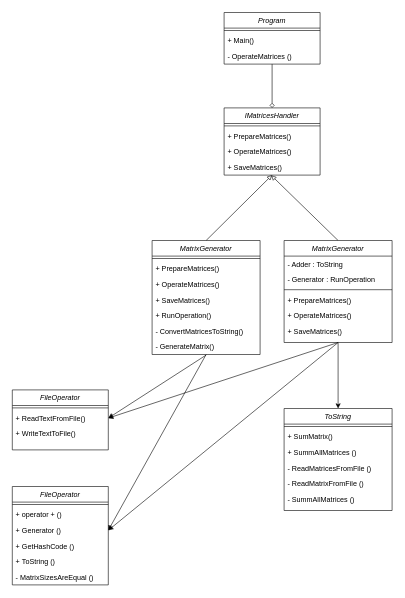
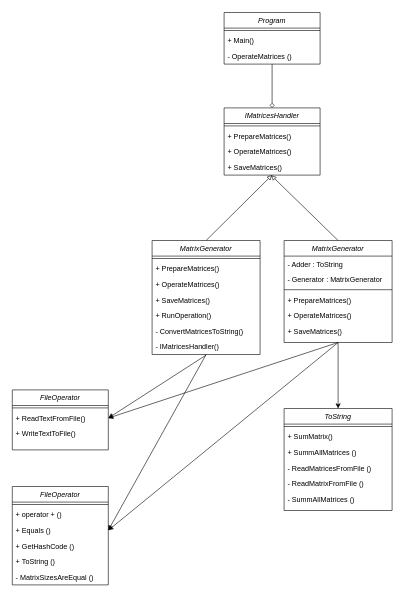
  <mxCell id="0" />
  <mxCell id="1" parent="0" />
  <mxCell id="2" style="edgeStyle=orthogonalEdgeStyle;rounded=0;orthogonalLoop=1;jettySize=auto;html=1;entryX=0.5;entryY=0;entryDx=0;entryDy=0;endArrow=diamond;endFill=0;" parent="1" source="51" target="15" edge="1"><mxGeometry relative="1" as="geometry" /></mxCell>
  <mxCell id="3" style="rounded=0;orthogonalLoop=1;jettySize=auto;html=1;entryX=0.5;entryY=0.998;entryDx=0;entryDy=0;entryPerimeter=0;endArrow=block;endFill=0;exitX=0.5;exitY=0;exitDx=0;exitDy=0;" edge="1" parent="1" source="6" target="19"><mxGeometry relative="1" as="geometry" /></mxCell>
  <mxCell id="4" style="edgeStyle=none;rounded=0;orthogonalLoop=1;jettySize=auto;html=1;entryX=1;entryY=0.5;entryDx=0;entryDy=0;endArrow=classic;endFill=1;" edge="1" parent="1" target="42"><mxGeometry relative="1" as="geometry"><mxPoint x="343" y="591" as="sourcePoint" /></mxGeometry></mxCell>
  <mxCell id="5" style="edgeStyle=none;rounded=0;orthogonalLoop=1;jettySize=auto;html=1;endArrow=classic;endFill=1;entryX=1;entryY=0.5;entryDx=0;entryDy=0;exitX=0.5;exitY=1;exitDx=0;exitDy=0;" edge="1" parent="1" source="6" target="36"><mxGeometry relative="1" as="geometry"><mxPoint x="203" y="830" as="targetPoint" /></mxGeometry></mxCell>
  <mxCell id="6" value="MatrixGenerator" style="swimlane;fontStyle=2;align=center;verticalAlign=top;childLayout=stackLayout;horizontal=1;startSize=26;horizontalStack=0;resizeParent=1;resizeLast=0;collapsible=1;marginBottom=0;rounded=0;shadow=0;strokeWidth=1;" vertex="1" parent="1"><mxGeometry x="253" y="400" width="180" height="190" as="geometry"><mxRectangle x="230" y="140" width="160" height="26" as="alternateBounds" /></mxGeometry></mxCell>
  <mxCell id="7" value="" style="line;html=1;strokeWidth=1;align=left;verticalAlign=middle;spacingTop=-1;spacingLeft=3;spacingRight=3;rotatable=0;labelPosition=right;points=[];portConstraint=eastwest;" vertex="1" parent="6"><mxGeometry y="26" width="180" height="8" as="geometry" /></mxCell>
  <mxCell id="8" value="+ PrepareMatrices()" style="text;align=left;verticalAlign=top;spacingLeft=4;spacingRight=4;overflow=hidden;rotatable=0;points=[[0,0.5],[1,0.5]];portConstraint=eastwest;" vertex="1" parent="6"><mxGeometry y="34" width="180" height="26" as="geometry" /></mxCell>
  <mxCell id="9" value="+ OperateMatrices()" style="text;align=left;verticalAlign=top;spacingLeft=4;spacingRight=4;overflow=hidden;rotatable=0;points=[[0,0.5],[1,0.5]];portConstraint=eastwest;" vertex="1" parent="6"><mxGeometry y="60" width="180" height="26" as="geometry" /></mxCell>
  <mxCell id="10" value="+ SaveMatrices()" style="text;align=left;verticalAlign=top;spacingLeft=4;spacingRight=4;overflow=hidden;rotatable=0;points=[[0,0.5],[1,0.5]];portConstraint=eastwest;" vertex="1" parent="6"><mxGeometry y="86" width="180" height="26" as="geometry" /></mxCell>
  <mxCell id="11" value="+ RunOperation()" style="text;align=left;verticalAlign=top;spacingLeft=4;spacingRight=4;overflow=hidden;rotatable=0;points=[[0,0.5],[1,0.5]];portConstraint=eastwest;" vertex="1" parent="6"><mxGeometry y="112" width="180" height="26" as="geometry" /></mxCell>
  <mxCell id="12" value="- ConvertMatricesToString()" style="text;align=left;verticalAlign=top;spacingLeft=4;spacingRight=4;overflow=hidden;rotatable=0;points=[[0,0.5],[1,0.5]];portConstraint=eastwest;" vertex="1" parent="6"><mxGeometry y="138" width="180" height="26" as="geometry" /></mxCell>
- <mxCell id="13" value="- GenerateMatrix()" style="text;align=left;verticalAlign=top;spacingLeft=4;spacingRight=4;overflow=hidden;rotatable=0;points=[[0,0.5],[1,0.5]];portConstraint=eastwest;" vertex="1" parent="6"><mxGeometry y="164" width="180" height="26" as="geometry" /></mxCell>
+ <mxCell id="13" value="- IMatricesHandler()" style="text;align=left;verticalAlign=top;spacingLeft=4;spacingRight=4;overflow=hidden;rotatable=0;points=[[0,0.5],[1,0.5]];portConstraint=eastwest;" vertex="1" parent="6"><mxGeometry y="164" width="180" height="26" as="geometry" /></mxCell>
  <mxCell id="14" style="edgeStyle=none;rounded=0;orthogonalLoop=1;jettySize=auto;html=1;entryX=0.491;entryY=1.016;entryDx=0;entryDy=0;entryPerimeter=0;endArrow=block;endFill=0;exitX=0.5;exitY=0;exitDx=0;exitDy=0;" edge="1" parent="1" source="22" target="19"><mxGeometry relative="1" as="geometry" /></mxCell>
  <mxCell id="15" value="IMatricesHandler" style="swimlane;fontStyle=2;align=center;verticalAlign=top;childLayout=stackLayout;horizontal=1;startSize=26;horizontalStack=0;resizeParent=1;resizeLast=0;collapsible=1;marginBottom=0;rounded=0;shadow=0;strokeWidth=1;" parent="1" vertex="1"><mxGeometry x="373" y="179" width="160" height="112" as="geometry"><mxRectangle x="230" y="140" width="160" height="26" as="alternateBounds" /></mxGeometry></mxCell>
  <mxCell id="16" value="" style="line;html=1;strokeWidth=1;align=left;verticalAlign=middle;spacingTop=-1;spacingLeft=3;spacingRight=3;rotatable=0;labelPosition=right;points=[];portConstraint=eastwest;" parent="15" vertex="1"><mxGeometry y="26" width="160" height="8" as="geometry" /></mxCell>
  <mxCell id="17" value="+ PrepareMatrices()" style="text;align=left;verticalAlign=top;spacingLeft=4;spacingRight=4;overflow=hidden;rotatable=0;points=[[0,0.5],[1,0.5]];portConstraint=eastwest;" parent="15" vertex="1"><mxGeometry y="34" width="160" height="26" as="geometry" /></mxCell>
  <mxCell id="18" value="+ OperateMatrices()" style="text;align=left;verticalAlign=top;spacingLeft=4;spacingRight=4;overflow=hidden;rotatable=0;points=[[0,0.5],[1,0.5]];portConstraint=eastwest;" parent="15" vertex="1"><mxGeometry y="60" width="160" height="26" as="geometry" /></mxCell>
  <mxCell id="19" value="+ SaveMatrices()" style="text;align=left;verticalAlign=top;spacingLeft=4;spacingRight=4;overflow=hidden;rotatable=0;points=[[0,0.5],[1,0.5]];portConstraint=eastwest;" vertex="1" parent="15"><mxGeometry y="86" width="160" height="26" as="geometry" /></mxCell>
  <mxCell id="20" style="edgeStyle=none;rounded=0;orthogonalLoop=1;jettySize=auto;html=1;endArrow=classic;endFill=1;exitX=0.5;exitY=1;exitDx=0;exitDy=0;entryX=1;entryY=0.5;entryDx=0;entryDy=0;" edge="1" parent="1" source="22" target="42"><mxGeometry relative="1" as="geometry"><mxPoint x="273" y="650" as="targetPoint" /></mxGeometry></mxCell>
  <mxCell id="21" style="edgeStyle=none;rounded=0;orthogonalLoop=1;jettySize=auto;html=1;endArrow=classic;endFill=1;entryX=1;entryY=0.5;entryDx=0;entryDy=0;exitX=0.5;exitY=1;exitDx=0;exitDy=0;" edge="1" parent="1" source="22" target="36"><mxGeometry relative="1" as="geometry"><mxPoint x="203" y="860" as="targetPoint" /></mxGeometry></mxCell>
  <mxCell id="22" value="MatrixGenerator" style="swimlane;fontStyle=2;align=center;verticalAlign=top;childLayout=stackLayout;horizontal=1;startSize=26;horizontalStack=0;resizeParent=1;resizeLast=0;collapsible=1;marginBottom=0;rounded=0;shadow=0;strokeWidth=1;" vertex="1" parent="1"><mxGeometry x="473" y="400" width="180" height="170" as="geometry"><mxRectangle x="230" y="140" width="160" height="26" as="alternateBounds" /></mxGeometry></mxCell>
  <mxCell id="23" value="- Adder : ToString" style="text;align=left;verticalAlign=top;spacingLeft=4;spacingRight=4;overflow=hidden;rotatable=0;points=[[0,0.5],[1,0.5]];portConstraint=eastwest;" vertex="1" parent="22"><mxGeometry y="26" width="180" height="26" as="geometry" /></mxCell>
- <mxCell id="24" value="- Generator : RunOperation" style="text;align=left;verticalAlign=top;spacingLeft=4;spacingRight=4;overflow=hidden;rotatable=0;points=[[0,0.5],[1,0.5]];portConstraint=eastwest;" vertex="1" parent="22"><mxGeometry y="52" width="180" height="26" as="geometry" /></mxCell>
+ <mxCell id="24" value="- Generator : MatrixGenerator" style="text;align=left;verticalAlign=top;spacingLeft=4;spacingRight=4;overflow=hidden;rotatable=0;points=[[0,0.5],[1,0.5]];portConstraint=eastwest;" vertex="1" parent="22"><mxGeometry y="52" width="180" height="26" as="geometry" /></mxCell>
  <mxCell id="25" value="" style="line;html=1;strokeWidth=1;align=left;verticalAlign=middle;spacingTop=-1;spacingLeft=3;spacingRight=3;rotatable=0;labelPosition=right;points=[];portConstraint=eastwest;" vertex="1" parent="22"><mxGeometry y="78" width="180" height="8" as="geometry" /></mxCell>
  <mxCell id="26" value="+ PrepareMatrices()" style="text;align=left;verticalAlign=top;spacingLeft=4;spacingRight=4;overflow=hidden;rotatable=0;points=[[0,0.5],[1,0.5]];portConstraint=eastwest;" vertex="1" parent="22"><mxGeometry y="86" width="180" height="26" as="geometry" /></mxCell>
  <mxCell id="27" value="+ OperateMatrices()" style="text;align=left;verticalAlign=top;spacingLeft=4;spacingRight=4;overflow=hidden;rotatable=0;points=[[0,0.5],[1,0.5]];portConstraint=eastwest;" vertex="1" parent="22"><mxGeometry y="112" width="180" height="26" as="geometry" /></mxCell>
  <mxCell id="28" value="+ SaveMatrices()" style="text;align=left;verticalAlign=top;spacingLeft=4;spacingRight=4;overflow=hidden;rotatable=0;points=[[0,0.5],[1,0.5]];portConstraint=eastwest;" vertex="1" parent="22"><mxGeometry y="138" width="180" height="26" as="geometry" /></mxCell>
  <mxCell id="29" style="edgeStyle=none;rounded=0;orthogonalLoop=1;jettySize=auto;html=1;endArrow=classic;endFill=1;exitX=0.5;exitY=1;exitDx=0;exitDy=0;" edge="1" parent="1" source="22" target="44"><mxGeometry relative="1" as="geometry" /></mxCell>
  <mxCell id="30" value="" style="group" vertex="1" connectable="0" parent="1"><mxGeometry x="20" y="810" width="160" height="164" as="geometry" /></mxCell>
  <mxCell id="31" value="" style="group" vertex="1" connectable="0" parent="30"><mxGeometry width="160" height="164" as="geometry" /></mxCell>
  <mxCell id="32" value="" style="group" vertex="1" connectable="0" parent="31"><mxGeometry width="160" height="164" as="geometry" /></mxCell>
  <mxCell id="33" value="FileOperator" style="swimlane;fontStyle=2;align=center;verticalAlign=top;childLayout=stackLayout;horizontal=1;startSize=26;horizontalStack=0;resizeParent=1;resizeLast=0;collapsible=1;marginBottom=0;rounded=0;shadow=0;strokeWidth=1;" vertex="1" parent="32"><mxGeometry width="160" height="164" as="geometry"><mxRectangle x="230" y="140" width="160" height="26" as="alternateBounds" /></mxGeometry></mxCell>
  <mxCell id="34" value="" style="line;html=1;strokeWidth=1;align=left;verticalAlign=middle;spacingTop=-1;spacingLeft=3;spacingRight=3;rotatable=0;labelPosition=right;points=[];portConstraint=eastwest;" vertex="1" parent="33"><mxGeometry y="26" width="160" height="8" as="geometry" /></mxCell>
  <mxCell id="35" value="+ operator + ()" style="text;align=left;verticalAlign=top;spacingLeft=4;spacingRight=4;overflow=hidden;rotatable=0;points=[[0,0.5],[1,0.5]];portConstraint=eastwest;" vertex="1" parent="33"><mxGeometry y="34" width="160" height="26" as="geometry" /></mxCell>
- <mxCell id="36" value="+ Generator ()" style="text;align=left;verticalAlign=top;spacingLeft=4;spacingRight=4;overflow=hidden;rotatable=0;points=[[0,0.5],[1,0.5]];portConstraint=eastwest;" vertex="1" parent="33"><mxGeometry y="60" width="160" height="26" as="geometry" /></mxCell>
+ <mxCell id="36" value="+ Equals ()" style="text;align=left;verticalAlign=top;spacingLeft=4;spacingRight=4;overflow=hidden;rotatable=0;points=[[0,0.5],[1,0.5]];portConstraint=eastwest;" vertex="1" parent="33"><mxGeometry y="60" width="160" height="26" as="geometry" /></mxCell>
  <mxCell id="37" value="+ GetHashCode ()" style="text;align=left;verticalAlign=top;spacingLeft=4;spacingRight=4;overflow=hidden;rotatable=0;points=[[0,0.5],[1,0.5]];portConstraint=eastwest;" vertex="1" parent="33"><mxGeometry y="86" width="160" height="26" as="geometry" /></mxCell>
  <mxCell id="38" value="+ ToString ()" style="text;align=left;verticalAlign=top;spacingLeft=4;spacingRight=4;overflow=hidden;rotatable=0;points=[[0,0.5],[1,0.5]];portConstraint=eastwest;" vertex="1" parent="33"><mxGeometry y="112" width="160" height="26" as="geometry" /></mxCell>
  <mxCell id="39" value="- MatrixSizesAreEqual ()" style="text;align=left;verticalAlign=top;spacingLeft=4;spacingRight=4;overflow=hidden;rotatable=0;points=[[0,0.5],[1,0.5]];portConstraint=eastwest;" vertex="1" parent="33"><mxGeometry y="138" width="160" height="26" as="geometry" /></mxCell>
  <mxCell id="40" value="FileOperator" style="swimlane;fontStyle=2;align=center;verticalAlign=top;childLayout=stackLayout;horizontal=1;startSize=26;horizontalStack=0;resizeParent=1;resizeLast=0;collapsible=1;marginBottom=0;rounded=0;shadow=0;strokeWidth=1;" parent="1" vertex="1"><mxGeometry x="20" y="649" width="160" height="100" as="geometry"><mxRectangle x="230" y="140" width="160" height="26" as="alternateBounds" /></mxGeometry></mxCell>
  <mxCell id="41" value="" style="line;html=1;strokeWidth=1;align=left;verticalAlign=middle;spacingTop=-1;spacingLeft=3;spacingRight=3;rotatable=0;labelPosition=right;points=[];portConstraint=eastwest;" parent="40" vertex="1"><mxGeometry y="26" width="160" height="8" as="geometry" /></mxCell>
  <mxCell id="42" value="+ ReadTextFromFile()" style="text;align=left;verticalAlign=top;spacingLeft=4;spacingRight=4;overflow=hidden;rotatable=0;points=[[0,0.5],[1,0.5]];portConstraint=eastwest;" parent="40" vertex="1"><mxGeometry y="34" width="160" height="26" as="geometry" /></mxCell>
  <mxCell id="43" value="+ WriteTextToFile()" style="text;align=left;verticalAlign=top;spacingLeft=4;spacingRight=4;overflow=hidden;rotatable=0;points=[[0,0.5],[1,0.5]];portConstraint=eastwest;" parent="40" vertex="1"><mxGeometry y="60" width="160" height="26" as="geometry" /></mxCell>
  <mxCell id="44" value="ToString" style="swimlane;fontStyle=2;align=center;verticalAlign=top;childLayout=stackLayout;horizontal=1;startSize=26;horizontalStack=0;resizeParent=1;resizeLast=0;collapsible=1;marginBottom=0;rounded=0;shadow=0;strokeWidth=1;" vertex="1" parent="1"><mxGeometry x="473" y="680" width="180" height="170" as="geometry"><mxRectangle x="230" y="140" width="160" height="26" as="alternateBounds" /></mxGeometry></mxCell>
  <mxCell id="45" value="" style="line;html=1;strokeWidth=1;align=left;verticalAlign=middle;spacingTop=-1;spacingLeft=3;spacingRight=3;rotatable=0;labelPosition=right;points=[];portConstraint=eastwest;" vertex="1" parent="44"><mxGeometry y="26" width="180" height="8" as="geometry" /></mxCell>
  <mxCell id="46" value="+ SumMatrix()" style="text;align=left;verticalAlign=top;spacingLeft=4;spacingRight=4;overflow=hidden;rotatable=0;points=[[0,0.5],[1,0.5]];portConstraint=eastwest;" vertex="1" parent="44"><mxGeometry y="34" width="180" height="26" as="geometry" /></mxCell>
  <mxCell id="47" value="+ SummAllMatrices ()" style="text;align=left;verticalAlign=top;spacingLeft=4;spacingRight=4;overflow=hidden;rotatable=0;points=[[0,0.5],[1,0.5]];portConstraint=eastwest;" vertex="1" parent="44"><mxGeometry y="60" width="180" height="26" as="geometry" /></mxCell>
  <mxCell id="48" value="- ReadMatricesFromFile ()" style="text;align=left;verticalAlign=top;spacingLeft=4;spacingRight=4;overflow=hidden;rotatable=0;points=[[0,0.5],[1,0.5]];portConstraint=eastwest;" vertex="1" parent="44"><mxGeometry y="86" width="180" height="26" as="geometry" /></mxCell>
  <mxCell id="49" value="- ReadMatrixFromFile ()" style="text;align=left;verticalAlign=top;spacingLeft=4;spacingRight=4;overflow=hidden;rotatable=0;points=[[0,0.5],[1,0.5]];portConstraint=eastwest;" vertex="1" parent="44"><mxGeometry y="112" width="180" height="26" as="geometry" /></mxCell>
  <mxCell id="50" value="- SummAllMatrices ()" style="text;align=left;verticalAlign=top;spacingLeft=4;spacingRight=4;overflow=hidden;rotatable=0;points=[[0,0.5],[1,0.5]];portConstraint=eastwest;" vertex="1" parent="44"><mxGeometry y="138" width="180" height="26" as="geometry" /></mxCell>
  <mxCell id="51" value="Program" style="swimlane;fontStyle=2;align=center;verticalAlign=top;childLayout=stackLayout;horizontal=1;startSize=26;horizontalStack=0;resizeParent=1;resizeLast=0;collapsible=1;marginBottom=0;rounded=0;shadow=0;strokeWidth=1;" parent="1" vertex="1"><mxGeometry x="373" y="20" width="160" height="86" as="geometry"><mxRectangle x="230" y="140" width="160" height="26" as="alternateBounds" /></mxGeometry></mxCell>
  <mxCell id="52" value="" style="line;html=1;strokeWidth=1;align=left;verticalAlign=middle;spacingTop=-1;spacingLeft=3;spacingRight=3;rotatable=0;labelPosition=right;points=[];portConstraint=eastwest;" parent="51" vertex="1"><mxGeometry y="26" width="160" height="8" as="geometry" /></mxCell>
  <mxCell id="53" value="+ Main()" style="text;align=left;verticalAlign=top;spacingLeft=4;spacingRight=4;overflow=hidden;rotatable=0;points=[[0,0.5],[1,0.5]];portConstraint=eastwest;" parent="51" vertex="1"><mxGeometry y="34" width="160" height="26" as="geometry" /></mxCell>
  <mxCell id="54" value="- OperateMatrices ()" style="text;align=left;verticalAlign=top;spacingLeft=4;spacingRight=4;overflow=hidden;rotatable=0;points=[[0,0.5],[1,0.5]];portConstraint=eastwest;" vertex="1" parent="51"><mxGeometry y="60" width="160" height="26" as="geometry" /></mxCell>
